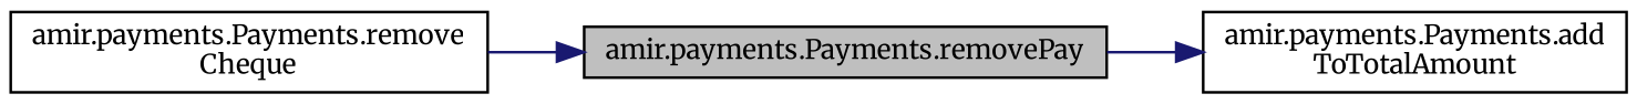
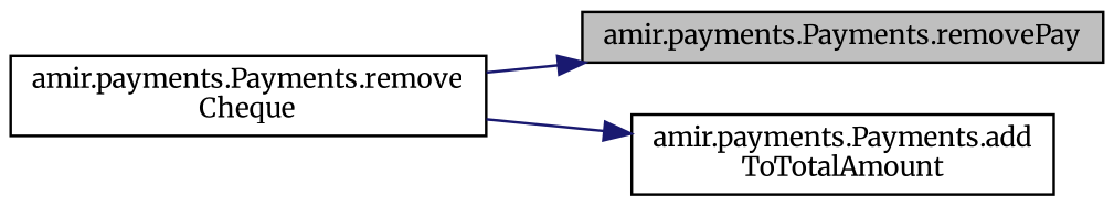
  digraph {
    fontname=Merriweather
    rankdir=LR
    node [color=black fillcolor=white fontname=Merriweather fontsize=10 shape=record style=filled]
    edge [color=midnightblue fontname=Merriweather fontsize=10 labelfontname="FreeSans.ttf" labelfontsize=10 style=solid]
    n1 [fillcolor=grey75 fontcolor=black height=0.2 label="amir.payments.Payments.removePay" width=0.4]
    n2 [height=0.2 label="amir.payments.Payments.add\lToTotalAmount" width=0.4]
    n3 [height=0.2 label="amir.payments.Payments.remove\lCheque" width=0.4]
-   n1 -> n2
+   n3 -> n2
    n3 -> n1
  }
